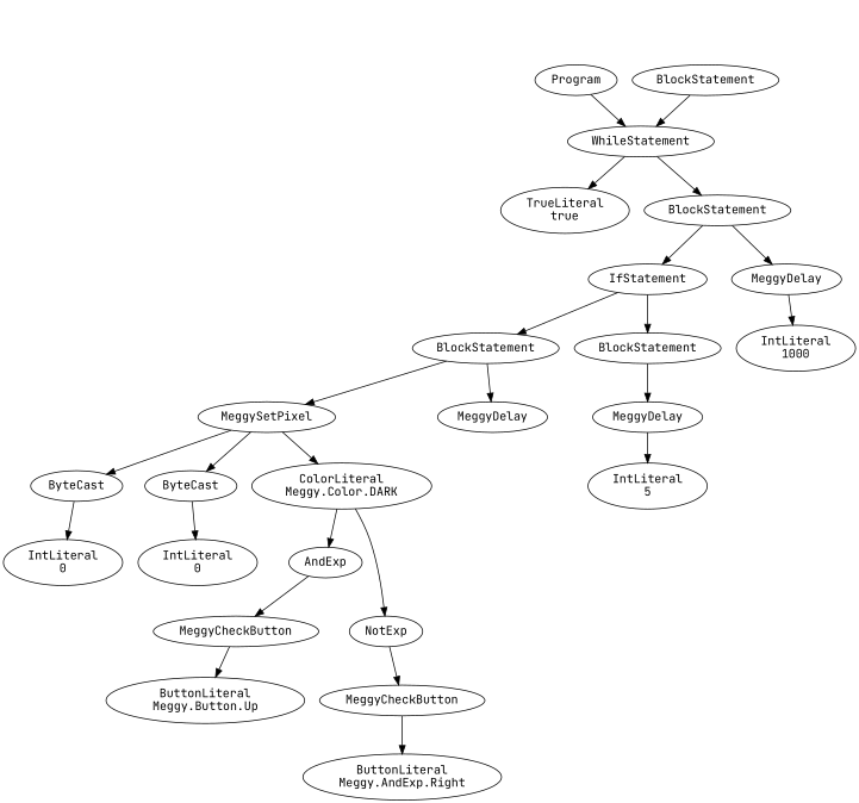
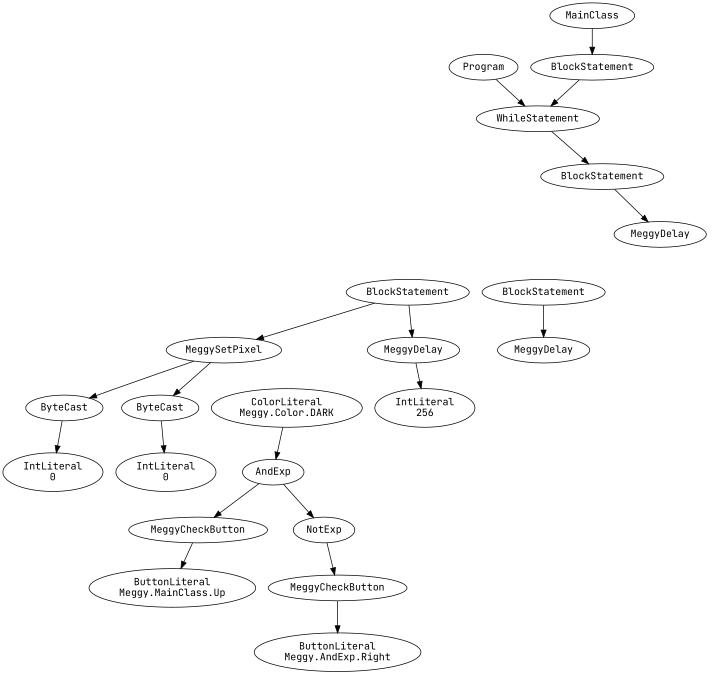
  digraph {
    fontname="JetBrains Mono"
    node [fontname="JetBrains Mono"]
    edge [fontname="JetBrains Mono"]
    n1 [label=Program]
    n2 [label=WhileStatement]
+   n3 [label=MainClass]
    n4 [label=BlockStatement]
-   n5 [label="TrueLiteral\ntrue"]
    n6 [label=BlockStatement]
-   n7 [label=IfStatement]
    n8 [label=MeggyDelay]
    n9 [label=BlockStatement]
    n10 [label=BlockStatement]
-   n11 [label="IntLiteral\n1000"]
    n12 [label=AndExp]
    n13 [label=MeggyCheckButton]
    n14 [label=NotExp]
    n15 [label=MeggySetPixel]
    n16 [label=MeggyDelay]
    n17 [label=MeggyDelay]
-   n18 [label="ButtonLiteral\nMeggy.Button.Up"]
+   n18 [label="ButtonLiteral\nMeggy.MainClass.Up"]
    n19 [label=MeggyCheckButton]
    n20 [label="ButtonLiteral\nMeggy.AndExp.Right"]
    n21 [label=ByteCast]
    n22 [label=ByteCast]
    n23 [label="ColorLiteral\nMeggy.Color.DARK"]
+   n24 [label="IntLiteral\n256"]
    n25 [label="IntLiteral\n0"]
    n26 [label="IntLiteral\n0"]
-   n27 [label="IntLiteral\n5"]
    n1 -> n2
-   n2 -> n5
    n2 -> n6
+   n3 -> n4
    n4 -> n2
-   n6 -> n7
    n6 -> n8
-   n7 -> n9
-   n7 -> n10
-   n8 -> n11
    n9 -> n15
    n9 -> n16
    n10 -> n17
    n12 -> n13
-   n23 -> n14
+   n12 -> n14
    n13 -> n18
    n14 -> n19
    n15 -> n21
    n15 -> n22
-   n15 -> n23
-   n17 -> n27
+   n16 -> n24
    n19 -> n20
    n21 -> n25
    n22 -> n26
    n23 -> n12
  }
